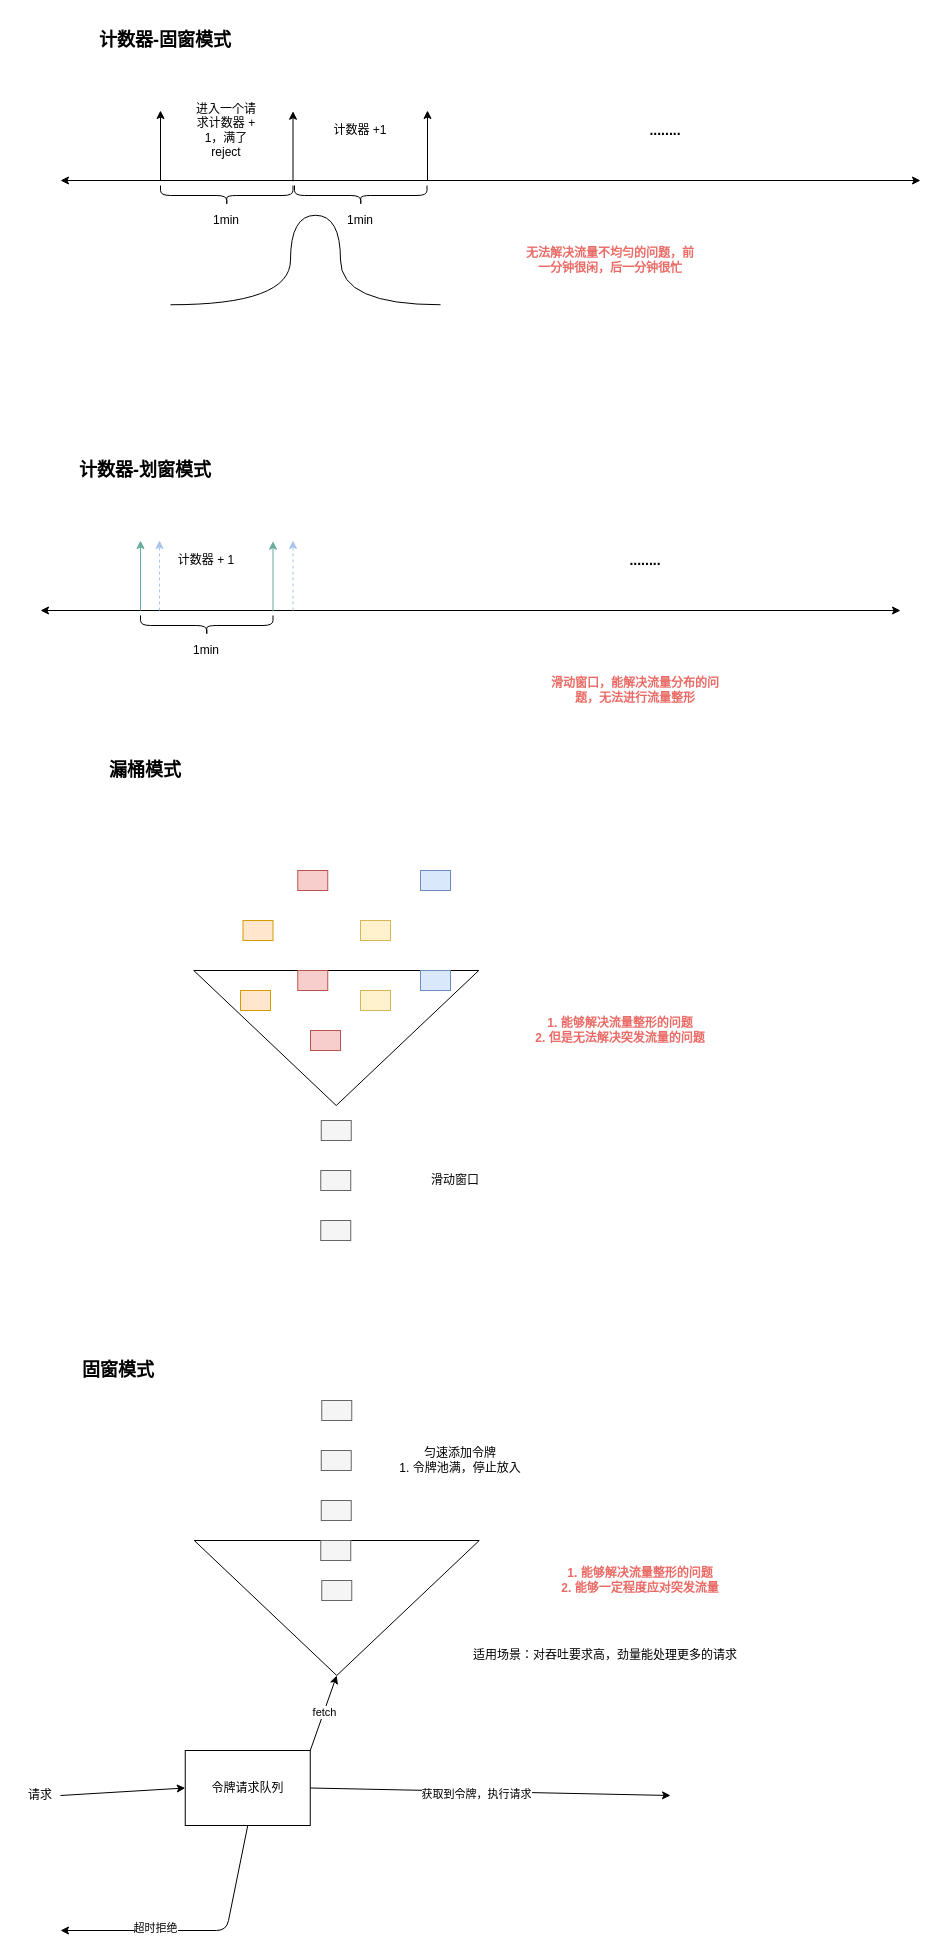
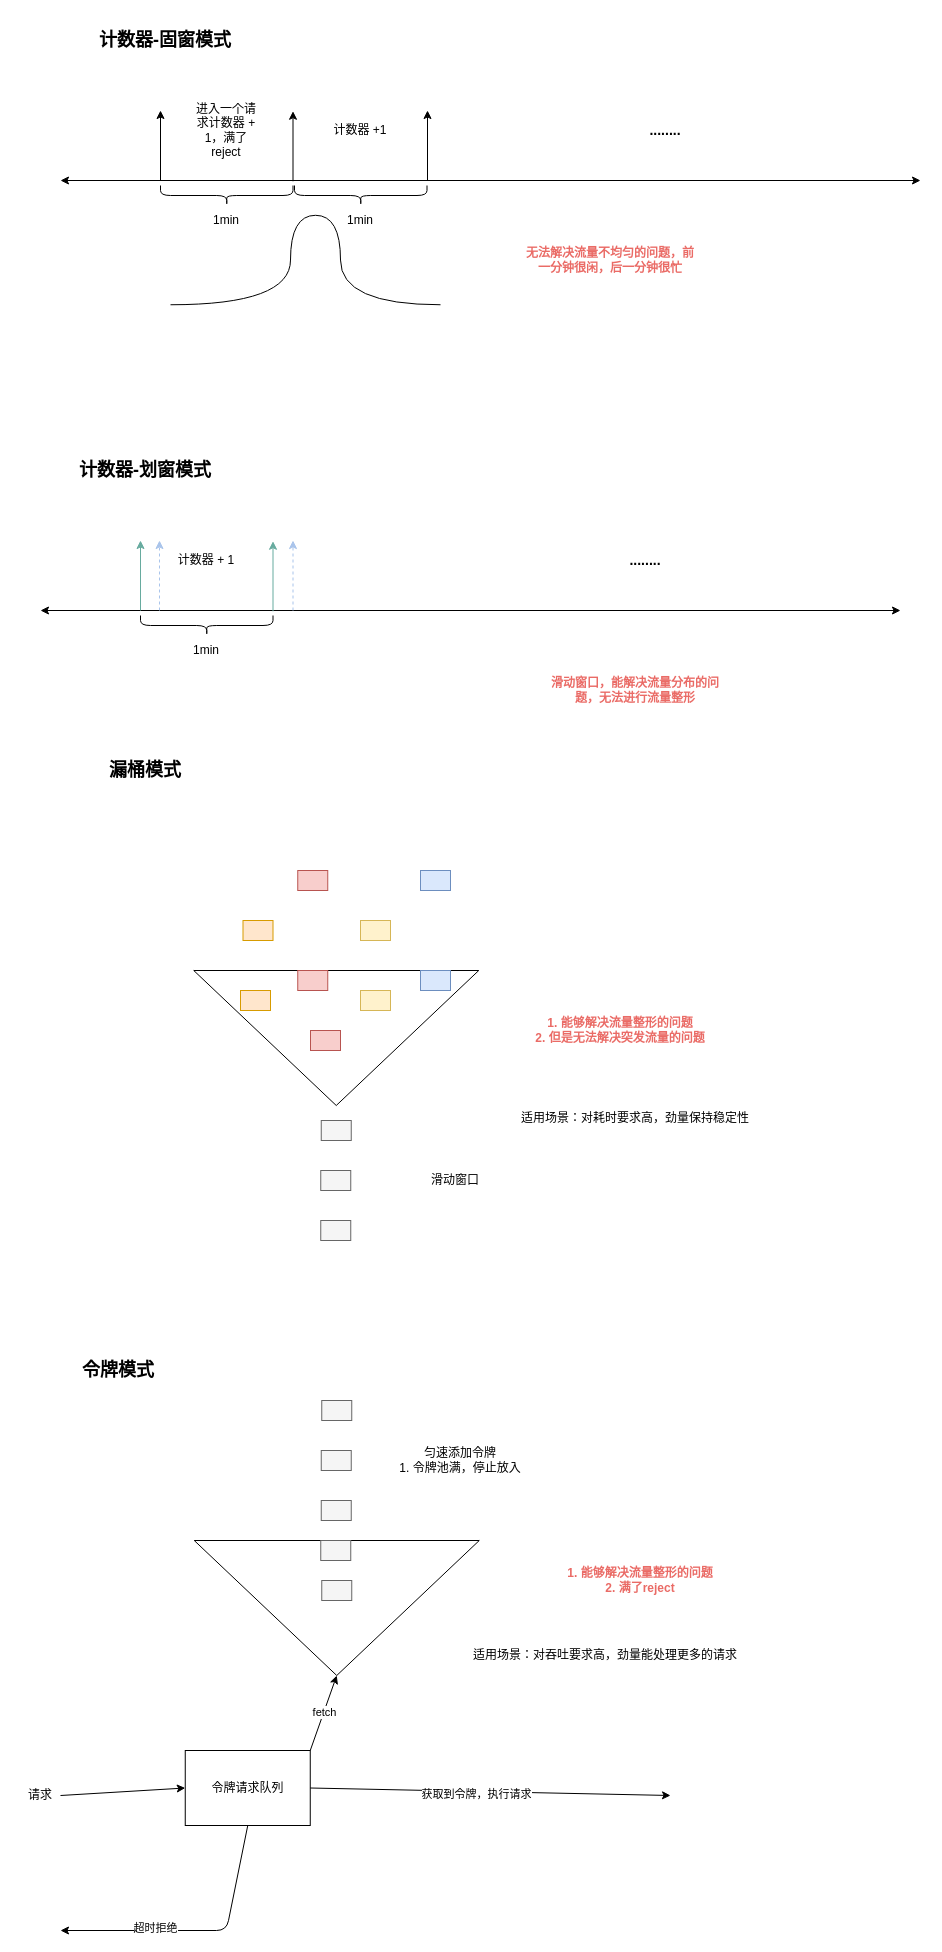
  <mxCell id="0" />
  <mxCell id="1" parent="0" />
  <mxCell id="2" value="" style="endArrow=classic;startArrow=classic;html=1;" edge="1" parent="1"><mxGeometry width="50" height="50" relative="1" as="geometry"><mxPoint x="60" y="180" as="sourcePoint" /><mxPoint x="920" y="180" as="targetPoint" /></mxGeometry></mxCell>
  <mxCell id="3" value="" style="endArrow=classic;html=1;" edge="1" parent="1"><mxGeometry width="50" height="50" relative="1" as="geometry"><mxPoint y="180" as="sourcePoint" x="160" /><mxPoint y="110" as="targetPoint" x="160" /></mxGeometry></mxCell>
  <mxCell id="4" value="" style="endArrow=classic;html=1;" edge="1" parent="1"><mxGeometry width="50" height="50" relative="1" as="geometry"><mxPoint x="292.5" y="180.75" as="sourcePoint" /><mxPoint x="292.5" y="110.75" as="targetPoint" /></mxGeometry></mxCell>
  <mxCell id="5" value="" style="endArrow=classic;html=1;" edge="1" parent="1"><mxGeometry width="50" height="50" relative="1" as="geometry"><mxPoint x="427" y="180" as="sourcePoint" /><mxPoint x="427" y="110" as="targetPoint" /></mxGeometry></mxCell>
  <mxCell id="6" value="&lt;b&gt;&lt;font style=&quot;font-size: 14px&quot;&gt;........&lt;/font&gt;&lt;/b&gt;" style="text;html=1;strokeColor=none;fillColor=none;align=center;verticalAlign=middle;whiteSpace=wrap;rounded=0;" vertex="1" parent="1"><mxGeometry x="510" y="120" width="310" height="20" as="geometry" /></mxCell>
  <mxCell id="7" value="" style="shape=curlyBracket;whiteSpace=wrap;html=1;rounded=1;rotation=-90;" vertex="1" parent="1"><mxGeometry x="350.25" y="128.75" width="20" height="132.5" as="geometry" /></mxCell>
  <mxCell id="8" value="1min" style="text;html=1;strokeColor=none;fillColor=none;align=center;verticalAlign=middle;whiteSpace=wrap;rounded=0;" vertex="1" parent="1"><mxGeometry x="340" y="210" width="40" height="20" as="geometry" /></mxCell>
  <mxCell id="9" value="" style="group" vertex="1" connectable="0" parent="1"><mxGeometry y="185" width="132.5" height="45" as="geometry" x="160" /></mxCell>
  <mxCell id="10" value="" style="shape=curlyBracket;whiteSpace=wrap;html=1;rounded=1;rotation=-90;" vertex="1" parent="9"><mxGeometry x="56.25" y="-56.25" width="20" height="132.5" as="geometry" /></mxCell>
  <mxCell id="11" value="1min" style="text;html=1;strokeColor=none;fillColor=none;align=center;verticalAlign=middle;whiteSpace=wrap;rounded=0;" vertex="1" parent="9"><mxGeometry x="46" y="25" width="40" height="20" as="geometry" /></mxCell>
  <mxCell id="12" value="进入一个请求计数器 + 1，满了reject" style="text;html=1;strokeColor=none;fillColor=none;align=center;verticalAlign=middle;whiteSpace=wrap;rounded=0;" vertex="1" parent="1"><mxGeometry x="193.25" y="120" width="66" height="20" as="geometry" /></mxCell>
  <mxCell id="13" value="计数器 +1" style="text;html=1;strokeColor=none;fillColor=none;align=center;verticalAlign=middle;whiteSpace=wrap;rounded=0;" vertex="1" parent="1"><mxGeometry x="327.25" y="120" width="66" height="20" as="geometry" /></mxCell>
  <mxCell id="14" value="&lt;b&gt;&lt;font style=&quot;font-size: 18px&quot;&gt;计数器-固窗模式&lt;/font&gt;&lt;/b&gt;" style="text;html=1;strokeColor=none;fillColor=none;align=center;verticalAlign=middle;whiteSpace=wrap;rounded=0;" vertex="1" parent="1"><mxGeometry x="90" y="20" width="150" height="40" as="geometry" /></mxCell>
  <mxCell id="15" value="" style="endArrow=classic;startArrow=classic;html=1;" edge="1" parent="1"><mxGeometry width="50" height="50" relative="1" as="geometry"><mxPoint x="40" y="610" as="sourcePoint" /><mxPoint x="900" y="610" as="targetPoint" /></mxGeometry></mxCell>
  <mxCell id="16" value="" style="endArrow=classic;html=1;strokeColor=#67AB9F;" edge="1" parent="1"><mxGeometry width="50" height="50" relative="1" as="geometry"><mxPoint x="140" y="610" as="sourcePoint" /><mxPoint x="140" y="540" as="targetPoint" /></mxGeometry></mxCell>
  <mxCell id="17" value="" style="endArrow=classic;html=1;strokeColor=#67AB9F;" edge="1" parent="1"><mxGeometry width="50" height="50" relative="1" as="geometry"><mxPoint x="272.5" y="610.75" as="sourcePoint" /><mxPoint x="272.5" y="540.75" as="targetPoint" /></mxGeometry></mxCell>
  <mxCell id="18" value="" style="endArrow=classic;html=1;dashed=1;strokeColor=#A9C4EB;" edge="1" parent="1"><mxGeometry width="50" height="50" relative="1" as="geometry"><mxPoint x="292.5" y="610" as="sourcePoint" /><mxPoint x="292.5" y="540" as="targetPoint" /></mxGeometry></mxCell>
  <mxCell id="19" value="&lt;b&gt;&lt;font style=&quot;font-size: 14px&quot;&gt;........&lt;/font&gt;&lt;/b&gt;" style="text;html=1;strokeColor=none;fillColor=none;align=center;verticalAlign=middle;whiteSpace=wrap;rounded=0;" vertex="1" parent="1"><mxGeometry x="490" y="550" width="310" height="20" as="geometry" /></mxCell>
  <mxCell id="20" value="" style="group" vertex="1" connectable="0" parent="1"><mxGeometry x="140" y="615" width="132.5" height="45" as="geometry" /></mxCell>
  <mxCell id="21" value="" style="shape=curlyBracket;whiteSpace=wrap;html=1;rounded=1;rotation=-90;" vertex="1" parent="20"><mxGeometry x="56.25" y="-56.25" width="20" height="132.5" as="geometry" /></mxCell>
  <mxCell id="22" value="1min" style="text;html=1;strokeColor=none;fillColor=none;align=center;verticalAlign=middle;whiteSpace=wrap;rounded=0;" vertex="1" parent="20"><mxGeometry x="46" y="25" width="40" height="20" as="geometry" /></mxCell>
  <mxCell id="23" value="计数器 + 1" style="text;html=1;strokeColor=none;fillColor=none;align=center;verticalAlign=middle;whiteSpace=wrap;rounded=0;" vertex="1" parent="1"><mxGeometry x="173.25" y="550" width="66" height="20" as="geometry" /></mxCell>
  <mxCell id="24" value="&lt;b&gt;&lt;font style=&quot;font-size: 18px&quot;&gt;计数器-划窗模式&lt;/font&gt;&lt;/b&gt;" style="text;html=1;strokeColor=none;fillColor=none;align=center;verticalAlign=middle;whiteSpace=wrap;rounded=0;" vertex="1" parent="1"><mxGeometry x="70" y="450" width="150" height="40" as="geometry" /></mxCell>
  <mxCell id="25" value="" style="endArrow=none;html=1;edgeStyle=orthogonalEdgeStyle;elbow=vertical;curved=1;" edge="1" parent="1"><mxGeometry width="50" height="50" relative="1" as="geometry"><mxPoint x="170" y="304.25" as="sourcePoint" /><mxPoint x="440" y="304.25" as="targetPoint" /><Array as="points"><mxPoint x="290" y="304.75" /><mxPoint x="290" y="214.75" /><mxPoint x="340" y="214.75" /><mxPoint x="340" y="304.75" /></Array></mxGeometry></mxCell>
  <mxCell id="26" value="&lt;b&gt;&lt;font color=&quot;#ea6b66&quot;&gt;无法解决流量不均匀的问题，前一分钟很闲，后一分钟很忙&lt;/font&gt;&lt;/b&gt;" style="text;html=1;strokeColor=none;fillColor=none;align=center;verticalAlign=middle;whiteSpace=wrap;rounded=0;" vertex="1" parent="1"><mxGeometry x="520" y="230" width="180" height="59" as="geometry" /></mxCell>
  <mxCell id="27" value="" style="endArrow=classic;html=1;dashed=1;strokeColor=#A9C4EB;" edge="1" parent="1"><mxGeometry width="50" height="50" relative="1" as="geometry"><mxPoint x="159" y="610" as="sourcePoint" /><mxPoint x="159" y="540" as="targetPoint" /></mxGeometry></mxCell>
  <mxCell id="28" value="&lt;b&gt;&lt;font color=&quot;#ea6b66&quot;&gt;滑动窗口，能解决流量分布的问题，无法进行流量整形&lt;/font&gt;&lt;/b&gt;" style="text;html=1;strokeColor=none;fillColor=none;align=center;verticalAlign=middle;whiteSpace=wrap;rounded=0;" vertex="1" parent="1"><mxGeometry x="545" y="660" width="180" height="59" as="geometry" /></mxCell>
  <mxCell id="29" value="&lt;span style=&quot;font-size: 18px&quot;&gt;&lt;b&gt;漏桶模式&lt;/b&gt;&lt;/span&gt;" style="text;html=1;strokeColor=none;fillColor=none;align=center;verticalAlign=middle;whiteSpace=wrap;rounded=0;" vertex="1" parent="1"><mxGeometry x="70" y="750" width="150" height="40" as="geometry" /></mxCell>
  <mxCell id="30" value="" style="triangle;whiteSpace=wrap;html=1;rotation=0;direction=south;" vertex="1" parent="1"><mxGeometry x="193.25" y="970" width="285" height="135" as="geometry" /></mxCell>
  <mxCell id="31" value="" style="rounded=0;whiteSpace=wrap;html=1;fillColor=#ffe6cc;strokeColor=#d79b00;" vertex="1" parent="1"><mxGeometry x="242.5" y="920" width="30" height="20" as="geometry" /></mxCell>
  <mxCell id="32" value="" style="rounded=0;whiteSpace=wrap;html=1;fillColor=#f8cecc;strokeColor=#b85450;" vertex="1" parent="1"><mxGeometry x="297.25" y="870" width="30" height="20" as="geometry" /></mxCell>
  <mxCell id="33" value="" style="rounded=0;whiteSpace=wrap;html=1;fillColor=#fff2cc;strokeColor=#d6b656;" vertex="1" parent="1"><mxGeometry x="360" y="920" width="30" height="20" as="geometry" /></mxCell>
  <mxCell id="34" value="" style="rounded=0;whiteSpace=wrap;html=1;fillColor=#dae8fc;strokeColor=#6c8ebf;" vertex="1" parent="1"><mxGeometry x="420" y="870" width="30" height="20" as="geometry" /></mxCell>
  <mxCell id="35" value="" style="rounded=0;whiteSpace=wrap;html=1;fillColor=#f8cecc;strokeColor=#b85450;" vertex="1" parent="1"><mxGeometry x="297.25" y="970" width="30" height="20" as="geometry" /></mxCell>
  <mxCell id="36" value="" style="rounded=0;whiteSpace=wrap;html=1;fillColor=#dae8fc;strokeColor=#6c8ebf;" vertex="1" parent="1"><mxGeometry x="420" y="970" width="30" height="20" as="geometry" /></mxCell>
  <mxCell id="37" value="" style="rounded=0;whiteSpace=wrap;html=1;fillColor=#fff2cc;strokeColor=#d6b656;" vertex="1" parent="1"><mxGeometry x="360" y="990" width="30" height="20" as="geometry" /></mxCell>
  <mxCell id="38" value="" style="rounded=0;whiteSpace=wrap;html=1;fillColor=#ffe6cc;strokeColor=#d79b00;" vertex="1" parent="1"><mxGeometry x="240" y="990" width="30" height="20" as="geometry" /></mxCell>
  <mxCell id="39" value="" style="rounded=0;whiteSpace=wrap;html=1;fillColor=#f8cecc;strokeColor=#b85450;" vertex="1" parent="1"><mxGeometry x="310" y="1030" width="30" height="20" as="geometry" /></mxCell>
  <mxCell id="40" value="" style="rounded=0;whiteSpace=wrap;html=1;fillColor=#f5f5f5;strokeColor=#666666;fontColor=#333333;" vertex="1" parent="1"><mxGeometry x="320.75" y="1120" width="30" height="20" as="geometry" /></mxCell>
  <mxCell id="41" value="" style="rounded=0;whiteSpace=wrap;html=1;fillColor=#f5f5f5;strokeColor=#666666;fontColor=#333333;" vertex="1" parent="1"><mxGeometry x="320.25" y="1170" width="30" height="20" as="geometry" /></mxCell>
  <mxCell id="42" value="" style="rounded=0;whiteSpace=wrap;html=1;fillColor=#f5f5f5;strokeColor=#666666;fontColor=#333333;" vertex="1" parent="1"><mxGeometry x="320.25" y="1220" width="30" height="20" as="geometry" /></mxCell>
  <mxCell id="43" value="滑动窗口" style="text;html=1;strokeColor=none;fillColor=none;align=center;verticalAlign=middle;whiteSpace=wrap;rounded=0;" vertex="1" parent="1"><mxGeometry x="400" y="1150" width="110" height="60" as="geometry" /></mxCell>
  <mxCell id="44" value="&lt;b&gt;&lt;font color=&quot;#ea6b66&quot;&gt;1. 能够解决流量整形的问题&lt;br&gt;2. 但是无法解决突发流量的问题&lt;/font&gt;&lt;/b&gt;" style="text;html=1;strokeColor=none;fillColor=none;align=center;verticalAlign=middle;whiteSpace=wrap;rounded=0;" vertex="1" parent="1"><mxGeometry x="530" y="1000" width="180" height="59" as="geometry" /></mxCell>
- <mxCell id="45" value="&lt;span style=&quot;font-size: 18px&quot;&gt;&lt;b&gt;固窗模式&lt;/b&gt;&lt;/span&gt;" style="text;html=1;strokeColor=none;fillColor=none;align=center;verticalAlign=middle;whiteSpace=wrap;rounded=0;" vertex="1" parent="1"><mxGeometry x="43.25" y="1350" width="150" height="40" as="geometry" /></mxCell>
+ <mxCell id="45" value="&lt;span style=&quot;font-size: 18px&quot;&gt;&lt;b&gt;令牌模式&lt;/b&gt;&lt;/span&gt;" style="text;html=1;strokeColor=none;fillColor=none;align=center;verticalAlign=middle;whiteSpace=wrap;rounded=0;" vertex="1" parent="1"><mxGeometry x="43.25" y="1350" width="150" height="40" as="geometry" /></mxCell>
  <mxCell id="46" value="" style="triangle;whiteSpace=wrap;html=1;rotation=0;direction=south;" vertex="1" parent="1"><mxGeometry x="193.75" y="1540" width="285" height="135" as="geometry" /></mxCell>
  <mxCell id="47" value="" style="rounded=0;whiteSpace=wrap;html=1;fillColor=#f5f5f5;strokeColor=#666666;fontColor=#333333;" vertex="1" parent="1"><mxGeometry x="321.25" y="1400" width="30" height="20" as="geometry" /></mxCell>
  <mxCell id="48" value="" style="rounded=0;whiteSpace=wrap;html=1;fillColor=#f5f5f5;strokeColor=#666666;fontColor=#333333;" vertex="1" parent="1"><mxGeometry x="320.75" y="1450" width="30" height="20" as="geometry" /></mxCell>
  <mxCell id="49" value="" style="rounded=0;whiteSpace=wrap;html=1;fillColor=#f5f5f5;strokeColor=#666666;fontColor=#333333;" vertex="1" parent="1"><mxGeometry x="320.75" y="1500" width="30" height="20" as="geometry" /></mxCell>
  <mxCell id="50" value="匀速添加令牌&lt;br&gt;1. 令牌池满，停止放入" style="text;html=1;strokeColor=none;fillColor=none;align=center;verticalAlign=middle;whiteSpace=wrap;rounded=0;" vertex="1" parent="1"><mxGeometry x="380" y="1420" width="160" height="80" as="geometry" /></mxCell>
  <mxCell id="51" value="" style="rounded=0;whiteSpace=wrap;html=1;fillColor=#f5f5f5;strokeColor=#666666;fontColor=#333333;" vertex="1" parent="1"><mxGeometry x="320.25" y="1540" width="30" height="20" as="geometry" /></mxCell>
  <mxCell id="52" value="" style="rounded=0;whiteSpace=wrap;html=1;fillColor=#f5f5f5;strokeColor=#666666;fontColor=#333333;" vertex="1" parent="1"><mxGeometry x="321.25" y="1580" width="30" height="20" as="geometry" /></mxCell>
  <mxCell id="53" value="令牌请求队列" style="rounded=0;whiteSpace=wrap;html=1;" vertex="1" parent="1"><mxGeometry x="184.75" y="1750" width="125" height="75" as="geometry" /></mxCell>
  <mxCell id="54" value="" style="endArrow=classic;html=1;entryX=0;entryY=0.5;entryDx=0;entryDy=0;" edge="1" parent="1" target="53"><mxGeometry width="50" height="50" relative="1" as="geometry"><mxPoint x="60" y="1795" as="sourcePoint" /><mxPoint x="60" y="1800" as="targetPoint" /></mxGeometry></mxCell>
  <mxCell id="55" value="请求" style="text;html=1;strokeColor=none;fillColor=none;align=center;verticalAlign=middle;whiteSpace=wrap;rounded=0;" vertex="1" parent="1"><mxGeometry x="20" y="1785" width="40" height="20" as="geometry" /></mxCell>
  <mxCell id="56" value="" style="endArrow=classic;html=1;exitX=0.5;exitY=1;exitDx=0;exitDy=0;" edge="1" parent="1" source="53"><mxGeometry width="50" height="50" relative="1" as="geometry"><mxPoint x="100" y="1940" as="sourcePoint" /><mxPoint x="60" y="1930" as="targetPoint" /><Array as="points"><mxPoint x="226" y="1930" /></Array></mxGeometry></mxCell>
  <mxCell id="57" value="超时拒绝" style="edgeLabel;html=1;align=center;verticalAlign=middle;resizable=0;points=[];" vertex="1" connectable="0" parent="56"><mxGeometry x="0.312" y="-3" relative="1" as="geometry"><mxPoint as="offset" /></mxGeometry></mxCell>
  <mxCell id="58" value="" style="endArrow=classic;html=1;exitX=1;exitY=0.5;exitDx=0;exitDy=0;" edge="1" parent="1" source="53"><mxGeometry width="50" height="50" relative="1" as="geometry"><mxPoint x="380" y="1794.5" as="sourcePoint" /><mxPoint x="670" y="1795" as="targetPoint" /></mxGeometry></mxCell>
  <mxCell id="59" value="获取到令牌，执行请求" style="edgeLabel;html=1;align=center;verticalAlign=middle;resizable=0;points=[];" vertex="1" connectable="0" parent="58"><mxGeometry x="-0.079" y="-3" relative="1" as="geometry"><mxPoint as="offset" /></mxGeometry></mxCell>
  <mxCell id="60" value="" style="endArrow=classic;html=1;strokeColor=#000000;exitX=1;exitY=0;exitDx=0;exitDy=0;entryX=1;entryY=0.5;entryDx=0;entryDy=0;" edge="1" parent="1" source="53" target="46"><mxGeometry width="50" height="50" relative="1" as="geometry"><mxPoint x="220" y="1720" as="sourcePoint" /><mxPoint x="270" y="1670" as="targetPoint" /></mxGeometry></mxCell>
  <mxCell id="61" value="fetch" style="edgeLabel;html=1;align=center;verticalAlign=middle;resizable=0;points=[];" vertex="1" connectable="0" parent="60"><mxGeometry x="0.021" relative="1" as="geometry"><mxPoint as="offset" /></mxGeometry></mxCell>
- <mxCell id="62" value="&lt;b&gt;&lt;font color=&quot;#ea6b66&quot;&gt;1. 能够解决流量整形的问题&lt;br&gt;2. 能够一定程度应对突发流量&lt;br&gt;&lt;/font&gt;&lt;/b&gt;" style="text;html=1;strokeColor=none;fillColor=none;align=center;verticalAlign=middle;whiteSpace=wrap;rounded=0;" vertex="1" parent="1"><mxGeometry x="550" y="1550" width="180" height="59" as="geometry" /></mxCell>
+ <mxCell id="62" value="&lt;b&gt;&lt;font color=&quot;#ea6b66&quot;&gt;1. 能够解决流量整形的问题&lt;br&gt;2. 满了reject&lt;br&gt;&lt;/font&gt;&lt;/b&gt;" style="text;html=1;strokeColor=none;fillColor=none;align=center;verticalAlign=middle;whiteSpace=wrap;rounded=0;" vertex="1" parent="1"><mxGeometry x="550" y="1550" width="180" height="59" as="geometry" /></mxCell>
+ <mxCell id="63" value="适用场景：对耗时要求高，劲量保持稳定性" style="text;html=1;strokeColor=none;fillColor=none;align=center;verticalAlign=middle;whiteSpace=wrap;rounded=0;" vertex="1" parent="1"><mxGeometry x="510" y="1105" width="250" height="25" as="geometry" /></mxCell>
  <mxCell id="64" value="适用场景：对吞吐要求高，劲量能处理更多的请求" style="text;html=1;strokeColor=none;fillColor=none;align=center;verticalAlign=middle;whiteSpace=wrap;rounded=0;" vertex="1" parent="1"><mxGeometry x="460" y="1640" width="290" height="30" as="geometry" /></mxCell>
